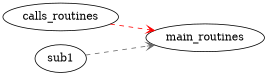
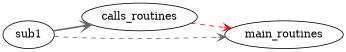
  digraph {
    rankdir=LR
    edge [arrowhead=vee color=gray40 style=dashed]
    calls_routines
    main_routines
    sub1
    calls_routines -> main_routines [color=red]
+   sub1 -> calls_routines [style=bold]
    sub1 -> main_routines
  }
